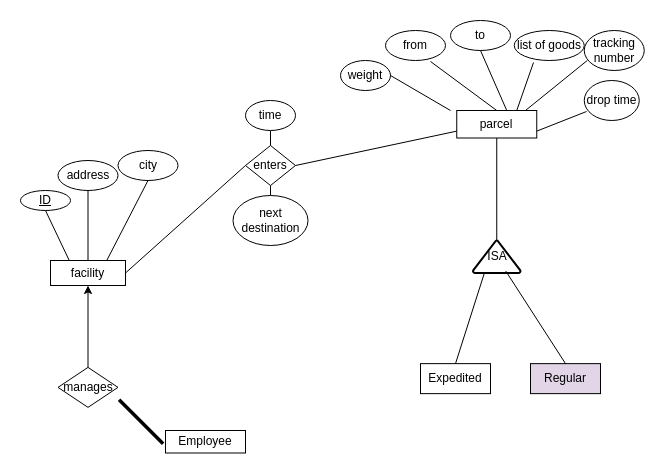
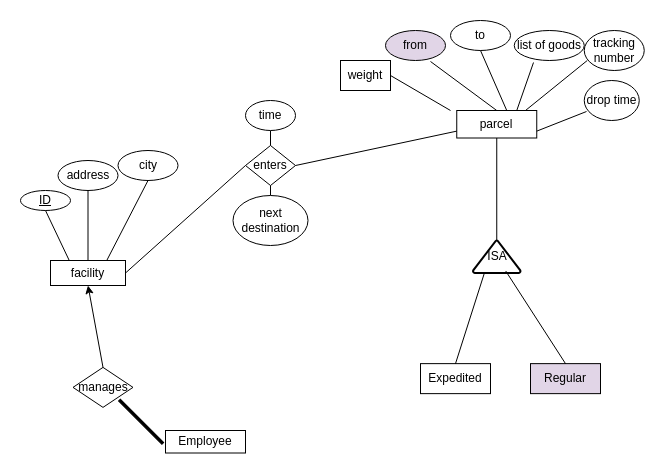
  <mxCell id="0" />
  <mxCell id="1" parent="0" />
  <mxCell id="2" style="edgeStyle=none;rounded=0;orthogonalLoop=1;jettySize=auto;html=1;exitX=0.75;exitY=0;exitDx=0;exitDy=0;" parent="1" edge="1"><mxGeometry relative="1" as="geometry"><mxPoint x="310" y="250" as="sourcePoint" /><mxPoint x="310" y="250" as="targetPoint" /></mxGeometry></mxCell>
  <mxCell id="3" style="edgeStyle=none;rounded=0;orthogonalLoop=1;jettySize=auto;html=1;exitX=0.5;exitY=0;exitDx=0;exitDy=0;" parent="1" edge="1"><mxGeometry relative="1" as="geometry"><mxPoint x="280" y="250" as="sourcePoint" /><mxPoint x="280" y="250" as="targetPoint" /></mxGeometry></mxCell>
  <mxCell id="4" value="&lt;u&gt;ID&lt;/u&gt;" style="ellipse;whiteSpace=wrap;html=1;" parent="1" vertex="1"><mxGeometry y="190" width="50" height="20" as="geometry" x="20" /></mxCell>
  <mxCell id="5" style="edgeStyle=none;rounded=0;orthogonalLoop=1;jettySize=auto;html=1;entryX=1;entryY=0.5;entryDx=0;entryDy=0;" parent="1" source="4" target="4" edge="1"><mxGeometry relative="1" as="geometry" /></mxCell>
  <mxCell id="6" value="city" style="ellipse;whiteSpace=wrap;html=1;" parent="1" vertex="1"><mxGeometry x="117.5" y="150" width="60" height="30" as="geometry" /></mxCell>
  <mxCell id="7" value="address" style="ellipse;whiteSpace=wrap;html=1;" parent="1" vertex="1"><mxGeometry x="57.5" y="160" width="60" height="30" as="geometry" /></mxCell>
  <mxCell id="8" style="edgeStyle=none;rounded=0;orthogonalLoop=1;jettySize=auto;html=1;exitX=0.5;exitY=0;exitDx=0;exitDy=0;" parent="1" source="17" target="17" edge="1"><mxGeometry relative="1" as="geometry" /></mxCell>
  <mxCell id="9" value="Employee" style="whiteSpace=wrap;html=1;" parent="1" vertex="1"><mxGeometry x="165" y="430" width="80" height="22.5" as="geometry" /></mxCell>
  <mxCell id="10" style="edgeStyle=none;rounded=0;orthogonalLoop=1;jettySize=auto;html=1;exitX=0.5;exitY=0;exitDx=0;exitDy=0;entryX=0.5;entryY=1;entryDx=0;entryDy=0;" parent="1" source="11" target="12" edge="1"><mxGeometry relative="1" as="geometry"><mxPoint x="170" y="290" as="targetPoint" /></mxGeometry></mxCell>
- <mxCell id="11" value="manages" style="rhombus;whiteSpace=wrap;html=1;" parent="1" vertex="1"><mxGeometry x="57.5" y="366.88" width="60" height="40" as="geometry" /></mxCell>
+ <mxCell id="11" value="manages" style="rhombus;whiteSpace=wrap;html=1;" parent="1" vertex="1"><mxGeometry x="72.5" y="366.88" width="60" height="40" as="geometry" /></mxCell>
  <mxCell id="12" value="facility" style="whiteSpace=wrap;html=1;" parent="1" vertex="1"><mxGeometry x="50" y="260" width="75" height="25" as="geometry" /></mxCell>
  <mxCell id="13" value="parcel" style="whiteSpace=wrap;html=1;" parent="1" vertex="1"><mxGeometry x="456.25" y="110" width="80" height="27.5" as="geometry" /></mxCell>
  <mxCell id="14" value="list of goods" style="ellipse;whiteSpace=wrap;html=1;" parent="1" vertex="1"><mxGeometry x="513.75" y="30" width="70" height="30" as="geometry" /></mxCell>
  <mxCell id="15" value="to" style="ellipse;whiteSpace=wrap;html=1;" vertex="1" parent="1"><mxGeometry x="450" y="20" width="60" height="30" as="geometry" /></mxCell>
- <mxCell id="16" value="from" style="ellipse;whiteSpace=wrap;html=1;" vertex="1" parent="1"><mxGeometry x="385" y="30" width="60" height="30" as="geometry" /></mxCell>
+ <mxCell id="16" value="from" style="ellipse;whiteSpace=wrap;html=1;fillColor=#e1d5e7;" vertex="1" parent="1"><mxGeometry x="385" y="30" width="60" height="30" as="geometry" /></mxCell>
  <mxCell id="17" value="" style="whiteSpace=fill;html=1;fillColor=#000000;strokeColor=#000000;rotation=45;" parent="1" vertex="1"><mxGeometry x="110" y="420" width="61.25" height="2.5" as="geometry" /></mxCell>
  <mxCell id="18" value="ISA" style="strokeWidth=2;html=1;shape=mxgraph.flowchart.extract_or_measurement;whiteSpace=wrap;" vertex="1" parent="1"><mxGeometry x="472.5" y="240" width="47.5" height="32.5" as="geometry" /></mxCell>
  <mxCell id="19" value="Expedited" style="rounded=0;whiteSpace=wrap;html=1;" vertex="1" parent="1"><mxGeometry x="420" y="363.13" width="70" height="30" as="geometry" /></mxCell>
  <mxCell id="20" value="Regular" style="rounded=0;whiteSpace=wrap;html=1;fillColor=#e1d5e7;" vertex="1" parent="1"><mxGeometry x="530" y="363.13" width="70" height="30" as="geometry" /></mxCell>
  <mxCell id="21" value="" style="endArrow=none;html=1;rounded=0;exitX=0.5;exitY=0;exitDx=0;exitDy=0;entryX=0.5;entryY=1;entryDx=0;entryDy=0;" edge="1" parent="1" source="12" target="7"><mxGeometry width="50" height="50" relative="1" as="geometry"><mxPoint x="310" y="350" as="sourcePoint" /><mxPoint x="360" y="300" as="targetPoint" /></mxGeometry></mxCell>
  <mxCell id="22" value="" style="endArrow=none;html=1;rounded=0;exitX=0.5;exitY=1;exitDx=0;exitDy=0;entryX=0.5;entryY=0;entryDx=0;entryDy=0;entryPerimeter=0;" edge="1" parent="1" source="13" target="18"><mxGeometry width="50" height="50" relative="1" as="geometry"><mxPoint x="174" y="266" as="sourcePoint" /><mxPoint x="490" y="360" as="targetPoint" /><Array as="points" /></mxGeometry></mxCell>
  <mxCell id="23" value="" style="endArrow=none;html=1;rounded=0;entryX=0.275;entryY=1.067;entryDx=0;entryDy=0;exitX=0.75;exitY=0;exitDx=0;exitDy=0;entryPerimeter=0;" edge="1" parent="1" source="13" target="14"><mxGeometry width="50" height="50" relative="1" as="geometry"><mxPoint x="505" y="270" as="sourcePoint" /><mxPoint x="585" y="90" as="targetPoint" /></mxGeometry></mxCell>
  <mxCell id="24" value="" style="endArrow=none;html=1;rounded=0;entryX=0.247;entryY=0.969;entryDx=0;entryDy=0;entryPerimeter=0;exitX=0.5;exitY=0;exitDx=0;exitDy=0;" edge="1" parent="1" source="19" target="18"><mxGeometry width="50" height="50" relative="1" as="geometry"><mxPoint x="310" y="350" as="sourcePoint" /><mxPoint x="360" y="300" as="targetPoint" /></mxGeometry></mxCell>
  <mxCell id="25" value="" style="endArrow=none;html=1;rounded=0;exitX=0.625;exitY=0;exitDx=0;exitDy=0;exitPerimeter=0;entryX=0.5;entryY=1;entryDx=0;entryDy=0;" edge="1" parent="1" source="13" target="15"><mxGeometry width="50" height="50" relative="1" as="geometry"><mxPoint x="480" y="277.993" as="sourcePoint" /><mxPoint x="498" y="220" as="targetPoint" /></mxGeometry></mxCell>
  <mxCell id="26" value="" style="endArrow=none;html=1;rounded=0;entryX=0.75;entryY=1.033;entryDx=0;entryDy=0;entryPerimeter=0;exitX=0.5;exitY=0;exitDx=0;exitDy=0;" edge="1" parent="1" source="13" target="16"><mxGeometry width="50" height="50" relative="1" as="geometry"><mxPoint x="470" y="130" as="sourcePoint" /><mxPoint x="510" y="220" as="targetPoint" /></mxGeometry></mxCell>
  <mxCell id="27" value="" style="endArrow=none;html=1;rounded=0;entryX=0.5;entryY=0;entryDx=0;entryDy=0;exitX=0.689;exitY=0.938;exitDx=0;exitDy=0;exitPerimeter=0;" edge="1" parent="1" source="18" target="20"><mxGeometry width="50" height="50" relative="1" as="geometry"><mxPoint x="500" y="460" as="sourcePoint" /><mxPoint x="550" y="410" as="targetPoint" /></mxGeometry></mxCell>
  <mxCell id="28" value="" style="endArrow=none;html=1;rounded=0;exitX=0.75;exitY=0;exitDx=0;exitDy=0;entryX=0.5;entryY=1;entryDx=0;entryDy=0;" edge="1" parent="1" source="12" target="6"><mxGeometry width="50" height="50" relative="1" as="geometry"><mxPoint x="310" y="350" as="sourcePoint" /><mxPoint x="360" y="300" as="targetPoint" /></mxGeometry></mxCell>
  <mxCell id="29" value="" style="endArrow=none;html=1;rounded=0;exitX=0.25;exitY=0;exitDx=0;exitDy=0;entryX=0.5;entryY=1;entryDx=0;entryDy=0;" edge="1" parent="1" source="12" target="4"><mxGeometry width="50" height="50" relative="1" as="geometry"><mxPoint x="310" y="350" as="sourcePoint" /><mxPoint x="360" y="300" as="targetPoint" /></mxGeometry></mxCell>
  <mxCell id="30" value="drop time" style="ellipse;whiteSpace=wrap;html=1;" vertex="1" parent="1"><mxGeometry x="583.75" y="80" width="55" height="40" as="geometry" /></mxCell>
- <mxCell id="31" value="weight" style="ellipse;whiteSpace=wrap;html=1;" vertex="1" parent="1"><mxGeometry x="340" y="60" width="50" height="30" as="geometry" /></mxCell>
+ <mxCell id="31" value="weight" style="whiteSpace=wrap;html=1;rounded=0;" vertex="1" parent="1"><mxGeometry x="340" y="60" width="50" height="30" as="geometry" /></mxCell>
  <mxCell id="32" value="tracking number" style="ellipse;whiteSpace=wrap;html=1;strokeColor=default;align=center;verticalAlign=middle;fontFamily=Helvetica;fontSize=12;fontColor=default;fillColor=default;" vertex="1" parent="1"><mxGeometry x="583.75" y="30" width="60" height="40" as="geometry" /></mxCell>
  <mxCell id="33" value="" style="endArrow=none;html=1;rounded=0;fontFamily=Helvetica;fontSize=12;fontColor=default;exitX=1;exitY=0.5;exitDx=0;exitDy=0;" edge="1" parent="1" source="31"><mxGeometry width="50" height="50" relative="1" as="geometry"><mxPoint x="310" y="350" as="sourcePoint" /><mxPoint x="450" y="110" as="targetPoint" /></mxGeometry></mxCell>
  <mxCell id="34" value="" style="endArrow=none;html=1;rounded=0;fontFamily=Helvetica;fontSize=12;fontColor=default;exitX=1;exitY=0.75;exitDx=0;exitDy=0;entryX=0.041;entryY=0.775;entryDx=0;entryDy=0;entryPerimeter=0;" edge="1" parent="1" source="13" target="30"><mxGeometry width="50" height="50" relative="1" as="geometry"><mxPoint x="310" y="350" as="sourcePoint" /><mxPoint x="360" y="300" as="targetPoint" /></mxGeometry></mxCell>
  <mxCell id="35" value="" style="endArrow=none;html=1;rounded=0;fontFamily=Helvetica;fontSize=12;fontColor=default;exitX=0.05;exitY=0.75;exitDx=0;exitDy=0;exitPerimeter=0;entryX=0.859;entryY=0;entryDx=0;entryDy=0;entryPerimeter=0;" edge="1" parent="1" source="32" target="13"><mxGeometry width="50" height="50" relative="1" as="geometry"><mxPoint x="310" y="350" as="sourcePoint" /><mxPoint x="530" y="144" as="targetPoint" /></mxGeometry></mxCell>
  <mxCell id="36" style="edgeStyle=none;rounded=0;orthogonalLoop=1;jettySize=auto;html=1;exitX=0.5;exitY=1;exitDx=0;exitDy=0;fontFamily=Helvetica;fontSize=12;fontColor=default;" edge="1" parent="1" source="14" target="14"><mxGeometry relative="1" as="geometry" /></mxCell>
  <mxCell id="37" value="" style="endArrow=none;html=1;rounded=0;fontFamily=Helvetica;fontSize=12;fontColor=default;exitX=1;exitY=0.5;exitDx=0;exitDy=0;entryX=0;entryY=0.5;entryDx=0;entryDy=0;" edge="1" parent="1" source="12" target="38"><mxGeometry width="50" height="50" relative="1" as="geometry"><mxPoint x="310" y="350" as="sourcePoint" /><mxPoint x="320" y="220" as="targetPoint" /></mxGeometry></mxCell>
  <mxCell id="38" value="enters" style="rhombus;whiteSpace=wrap;html=1;strokeColor=default;align=center;verticalAlign=middle;fontFamily=Helvetica;fontSize=12;fontColor=default;fillColor=default;" vertex="1" parent="1"><mxGeometry x="245" y="145" width="50" height="40" as="geometry" /></mxCell>
  <mxCell id="39" value="" style="endArrow=none;html=1;rounded=0;fontFamily=Helvetica;fontSize=12;fontColor=default;entryX=0;entryY=0.75;entryDx=0;entryDy=0;exitX=1;exitY=0.5;exitDx=0;exitDy=0;" edge="1" parent="1" source="38" target="13"><mxGeometry width="50" height="50" relative="1" as="geometry"><mxPoint x="310" y="350" as="sourcePoint" /><mxPoint x="360" y="300" as="targetPoint" /></mxGeometry></mxCell>
  <mxCell id="40" value="" style="endArrow=none;html=1;rounded=0;fontFamily=Helvetica;fontSize=12;fontColor=default;exitX=0.5;exitY=0;exitDx=0;exitDy=0;entryX=0.5;entryY=1;entryDx=0;entryDy=0;" edge="1" parent="1" source="38" target="41"><mxGeometry width="50" height="50" relative="1" as="geometry"><mxPoint x="310" y="350" as="sourcePoint" /><mxPoint x="280" y="120" as="targetPoint" /></mxGeometry></mxCell>
  <mxCell id="41" value="time" style="ellipse;whiteSpace=wrap;html=1;strokeColor=default;align=center;verticalAlign=middle;fontFamily=Helvetica;fontSize=12;fontColor=default;fillColor=default;" vertex="1" parent="1"><mxGeometry x="245" y="100" width="50" height="30" as="geometry" /></mxCell>
  <mxCell id="42" value="" style="endArrow=none;html=1;rounded=0;fontFamily=Helvetica;fontSize=12;fontColor=default;entryX=0.5;entryY=1;entryDx=0;entryDy=0;exitX=0.5;exitY=0;exitDx=0;exitDy=0;" edge="1" parent="1" source="43" target="38"><mxGeometry width="50" height="50" relative="1" as="geometry"><mxPoint x="270" y="210" as="sourcePoint" /><mxPoint x="360" y="300" as="targetPoint" /></mxGeometry></mxCell>
  <mxCell id="43" value="next destination" style="ellipse;whiteSpace=wrap;html=1;strokeColor=default;align=center;verticalAlign=middle;fontFamily=Helvetica;fontSize=12;fontColor=default;fillColor=default;" vertex="1" parent="1"><mxGeometry x="232.5" y="195" width="75" height="50" as="geometry" /></mxCell>
